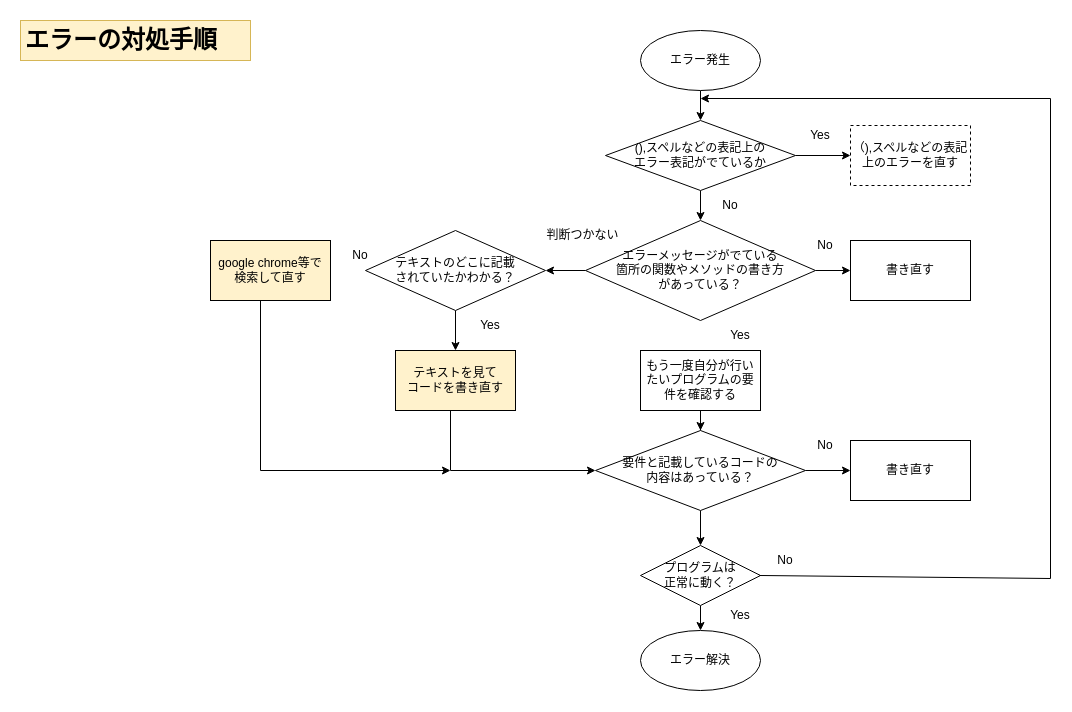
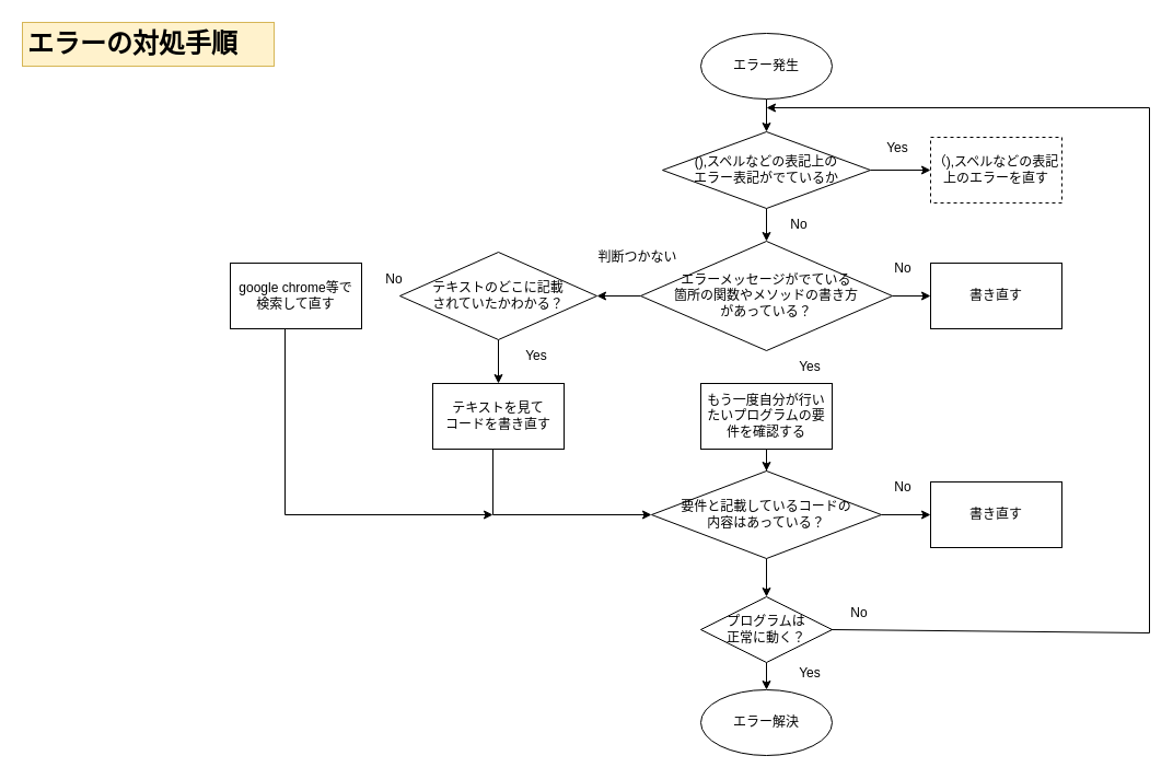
  <mxCell id="0" />
  <mxCell id="1" parent="0" />
  <mxCell id="2" value="" style="edgeStyle=orthogonalEdgeStyle;rounded=0;orthogonalLoop=1;jettySize=auto;html=1;" edge="1" parent="1" source="3" target="6"><mxGeometry relative="1" as="geometry" /></mxCell>
  <mxCell id="3" value="エラー発生" style="ellipse;whiteSpace=wrap;html=1;" vertex="1" parent="1"><mxGeometry x="640" y="30" width="120" height="60" as="geometry" /></mxCell>
  <mxCell id="4" value="" style="edgeStyle=orthogonalEdgeStyle;rounded=0;orthogonalLoop=1;jettySize=auto;html=1;" edge="1" parent="1" source="6" target="7"><mxGeometry relative="1" as="geometry" /></mxCell>
  <mxCell id="5" value="" style="edgeStyle=orthogonalEdgeStyle;rounded=0;orthogonalLoop=1;jettySize=auto;html=1;" edge="1" parent="1" source="6" target="13"><mxGeometry relative="1" as="geometry" /></mxCell>
  <mxCell id="6" value="(),スペルなどの表記上の&lt;br&gt;エラー表記がでているか" style="rhombus;whiteSpace=wrap;html=1;" vertex="1" parent="1"><mxGeometry x="605" y="120" width="190" height="70" as="geometry" /></mxCell>
  <mxCell id="7" value="（),スペルなどの表記上のエラーを直す" style="whiteSpace=wrap;html=1;dashed=1;" vertex="1" parent="1"><mxGeometry x="850" y="125" width="120" height="60" as="geometry" /></mxCell>
  <mxCell id="8" value="No" style="text;html=1;strokeColor=none;fillColor=none;align=center;verticalAlign=middle;whiteSpace=wrap;rounded=0;" vertex="1" parent="1"><mxGeometry x="700" y="190" width="60" height="30" as="geometry" /></mxCell>
  <mxCell id="9" value="&lt;h1&gt;エラーの対処手順&lt;/h1&gt;" style="text;html=1;strokeColor=#d6b656;fillColor=#fff2cc;spacing=5;spacingTop=-20;whiteSpace=wrap;overflow=hidden;rounded=0;" vertex="1" parent="1"><mxGeometry x="20" width="230" height="40" as="geometry" y="20" /></mxCell>
  <mxCell id="10" value="Yes" style="text;html=1;strokeColor=none;fillColor=none;align=center;verticalAlign=middle;whiteSpace=wrap;rounded=0;" vertex="1" parent="1"><mxGeometry x="790" y="120" width="60" height="30" as="geometry" /></mxCell>
  <mxCell id="11" value="" style="edgeStyle=orthogonalEdgeStyle;rounded=0;orthogonalLoop=1;jettySize=auto;html=1;" edge="1" parent="1" source="13" target="14"><mxGeometry relative="1" as="geometry" /></mxCell>
  <mxCell id="12" value="" style="edgeStyle=orthogonalEdgeStyle;rounded=0;orthogonalLoop=1;jettySize=auto;html=1;" edge="1" parent="1" source="13" target="24"><mxGeometry relative="1" as="geometry" /></mxCell>
  <mxCell id="13" value="エラーメッセージがでている&lt;br&gt;箇所の関数やメソッドの書き方&lt;br&gt;があっている？" style="rhombus;whiteSpace=wrap;html=1;" vertex="1" parent="1"><mxGeometry x="585" y="220" width="230" height="100" as="geometry" /></mxCell>
  <mxCell id="14" value="書き直す" style="whiteSpace=wrap;html=1;" vertex="1" parent="1"><mxGeometry x="850" y="240" width="120" height="60" as="geometry" /></mxCell>
  <mxCell id="15" value="No" style="text;html=1;strokeColor=none;fillColor=none;align=center;verticalAlign=middle;whiteSpace=wrap;rounded=0;" vertex="1" parent="1"><mxGeometry x="795" y="230" width="60" height="30" as="geometry" /></mxCell>
  <mxCell id="16" value="Yes" style="text;html=1;strokeColor=none;fillColor=none;align=center;verticalAlign=middle;whiteSpace=wrap;rounded=0;" vertex="1" parent="1"><mxGeometry x="710" y="320" width="60" height="30" as="geometry" /></mxCell>
  <mxCell id="17" value="" style="edgeStyle=orthogonalEdgeStyle;rounded=0;orthogonalLoop=1;jettySize=auto;html=1;" edge="1" parent="1" source="18" target="21"><mxGeometry relative="1" as="geometry" /></mxCell>
  <mxCell id="18" value="もう一度自分が行いたいプログラムの要件を確認する" style="whiteSpace=wrap;html=1;" vertex="1" parent="1"><mxGeometry x="640" y="350" width="120" height="60" as="geometry" /></mxCell>
  <mxCell id="19" value="" style="edgeStyle=orthogonalEdgeStyle;rounded=0;orthogonalLoop=1;jettySize=auto;html=1;" edge="1" parent="1" source="21" target="22"><mxGeometry relative="1" as="geometry" /></mxCell>
  <mxCell id="20" value="" style="edgeStyle=orthogonalEdgeStyle;rounded=0;orthogonalLoop=1;jettySize=auto;html=1;" edge="1" parent="1" source="21" target="28"><mxGeometry relative="1" as="geometry" /></mxCell>
  <mxCell id="21" value="要件と記載しているコードの&lt;br&gt;内容はあっている？" style="rhombus;whiteSpace=wrap;html=1;" vertex="1" parent="1"><mxGeometry x="595" y="430" width="210" height="80" as="geometry" /></mxCell>
  <mxCell id="22" value="書き直す" style="whiteSpace=wrap;html=1;" vertex="1" parent="1"><mxGeometry x="850" y="440" width="120" height="60" as="geometry" /></mxCell>
  <mxCell id="23" value="" style="edgeStyle=orthogonalEdgeStyle;rounded=0;orthogonalLoop=1;jettySize=auto;html=1;" edge="1" parent="1" source="24" target="34"><mxGeometry relative="1" as="geometry" /></mxCell>
  <mxCell id="24" value="テキストのどこに記載&lt;br&gt;されていたかわかる？" style="whiteSpace=wrap;html=1;shape=rhombus;perimeter=rhombusPerimeter;" vertex="1" parent="1"><mxGeometry x="365" y="230" width="180" height="80" as="geometry" /></mxCell>
  <mxCell id="25" value="判断つかない" style="text;html=1;strokeColor=none;fillColor=none;align=center;verticalAlign=middle;whiteSpace=wrap;rounded=0;" vertex="1" parent="1"><mxGeometry x="540" y="220" width="85" height="30" as="geometry" /></mxCell>
- <mxCell id="26" value="google chrome等で&lt;br&gt;検索して直す" style="rounded=0;whiteSpace=wrap;html=1;fillColor=#fff2cc;" vertex="1" parent="1"><mxGeometry x="210" y="240" width="120" height="60" as="geometry" /></mxCell>
+ <mxCell id="26" value="google chrome等で&lt;br&gt;検索して直す" style="rounded=0;whiteSpace=wrap;html=1;" vertex="1" parent="1"><mxGeometry x="210" y="240" width="120" height="60" as="geometry" /></mxCell>
  <mxCell id="27" value="" style="edgeStyle=orthogonalEdgeStyle;rounded=0;orthogonalLoop=1;jettySize=auto;html=1;" edge="1" parent="1" source="28"><mxGeometry relative="1" as="geometry"><mxPoint x="700" y="630" as="targetPoint" /></mxGeometry></mxCell>
  <mxCell id="28" value="プログラムは&lt;br&gt;正常に動く？" style="whiteSpace=wrap;html=1;shape=rhombus;perimeter=rhombusPerimeter;" vertex="1" parent="1"><mxGeometry x="640" y="545" width="120" height="60" as="geometry" /></mxCell>
  <mxCell id="29" value="エラー解決" style="ellipse;whiteSpace=wrap;html=1;" vertex="1" parent="1"><mxGeometry x="640" y="630" width="120" height="60" as="geometry" /></mxCell>
  <mxCell id="30" value="" style="endArrow=classic;html=1;rounded=0;" edge="1" parent="1"><mxGeometry width="50" height="50" relative="1" as="geometry"><mxPoint x="759" y="575" as="sourcePoint" /><mxPoint x="700" y="98" as="targetPoint" /><Array as="points"><mxPoint x="1050" y="578" /><mxPoint x="1050" y="98" /></Array></mxGeometry></mxCell>
  <mxCell id="31" value="No" style="text;html=1;strokeColor=none;fillColor=none;align=center;verticalAlign=middle;whiteSpace=wrap;rounded=0;" vertex="1" parent="1"><mxGeometry x="755" y="545" width="60" height="30" as="geometry" /></mxCell>
  <mxCell id="32" value="Yes" style="text;html=1;strokeColor=none;fillColor=none;align=center;verticalAlign=middle;whiteSpace=wrap;rounded=0;" vertex="1" parent="1"><mxGeometry x="710" y="600" width="60" height="30" as="geometry" /></mxCell>
  <mxCell id="33" value="No" style="text;html=1;strokeColor=none;fillColor=none;align=center;verticalAlign=middle;whiteSpace=wrap;rounded=0;" vertex="1" parent="1"><mxGeometry x="795" y="430" width="60" height="30" as="geometry" /></mxCell>
- <mxCell id="34" value="テキストを見て&lt;br style=&quot;border-color: var(--border-color);&quot;&gt;コードを書き直す" style="whiteSpace=wrap;html=1;fillColor=#fff2cc;" vertex="1" parent="1"><mxGeometry x="395" y="350" width="120" height="60" as="geometry" /></mxCell>
+ <mxCell id="34" value="テキストを見て&lt;br style=&quot;border-color: var(--border-color);&quot;&gt;コードを書き直す" style="whiteSpace=wrap;html=1;" vertex="1" parent="1"><mxGeometry x="395" y="350" width="120" height="60" as="geometry" /></mxCell>
  <mxCell id="35" value="Yes" style="text;html=1;strokeColor=none;fillColor=none;align=center;verticalAlign=middle;whiteSpace=wrap;rounded=0;" vertex="1" parent="1"><mxGeometry x="460" y="310" width="60" height="30" as="geometry" /></mxCell>
  <mxCell id="36" value="No" style="text;html=1;strokeColor=none;fillColor=none;align=center;verticalAlign=middle;whiteSpace=wrap;rounded=0;" vertex="1" parent="1"><mxGeometry y="240" width="60" height="30" as="geometry" x="330" /></mxCell>
  <mxCell id="37" value="" style="endArrow=classic;html=1;rounded=0;entryX=0;entryY=0.5;entryDx=0;entryDy=0;" edge="1" parent="1" target="21"><mxGeometry width="50" height="50" relative="1" as="geometry"><mxPoint x="450" y="410" as="sourcePoint" /><mxPoint x="500" y="360" as="targetPoint" /><Array as="points"><mxPoint x="450" y="470" /></Array></mxGeometry></mxCell>
  <mxCell id="38" value="" style="endArrow=classic;html=1;rounded=0;" edge="1" parent="1"><mxGeometry width="50" height="50" relative="1" as="geometry"><mxPoint x="260" y="300" as="sourcePoint" /><mxPoint x="450" y="470" as="targetPoint" /><Array as="points"><mxPoint x="260" y="470" /></Array></mxGeometry></mxCell>
